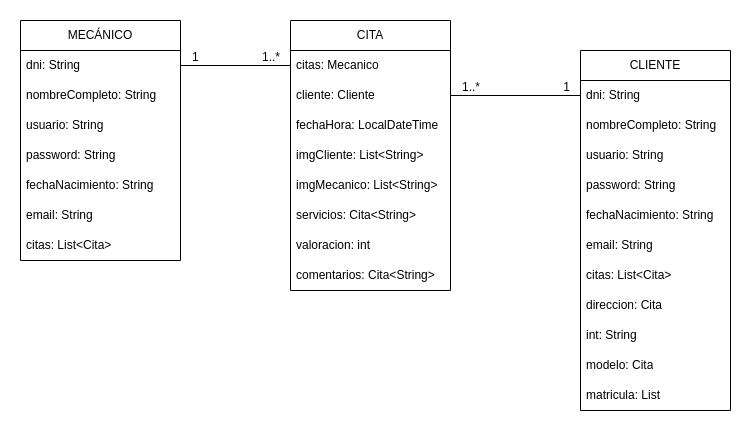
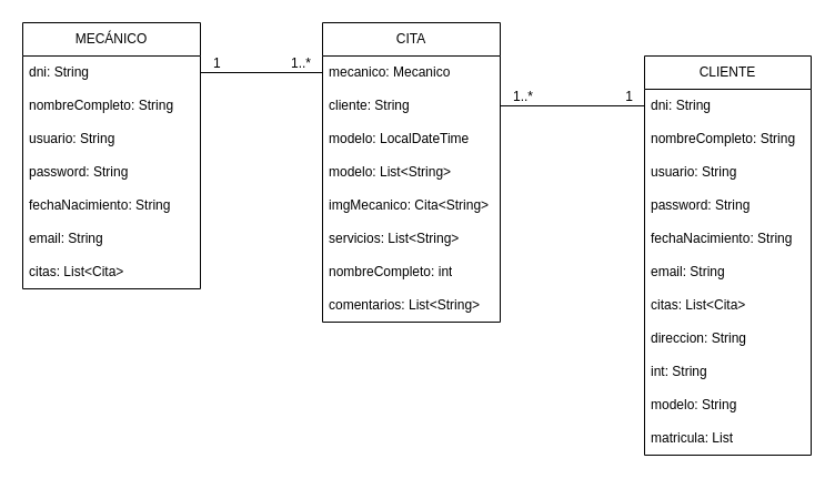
  <mxCell id="0" />
  <mxCell id="1" parent="0" />
  <mxCell id="2" value="MECÁNICO" style="swimlane;fontStyle=0;childLayout=stackLayout;horizontal=1;startSize=30;horizontalStack=0;resizeParent=1;resizeParentMax=0;resizeLast=0;collapsible=1;marginBottom=0;whiteSpace=wrap;html=1;" vertex="1" parent="1"><mxGeometry x="20" y="20" width="160" height="240" as="geometry" /></mxCell>
  <mxCell id="3" value="dni: String" style="text;strokeColor=none;fillColor=none;align=left;verticalAlign=middle;spacingLeft=4;spacingRight=4;overflow=hidden;points=[[0,0.5],[1,0.5]];portConstraint=eastwest;rotatable=0;whiteSpace=wrap;html=1;" vertex="1" parent="2"><mxGeometry y="30" width="160" height="30" as="geometry" /></mxCell>
  <mxCell id="4" value="nombreCompleto: String" style="text;strokeColor=none;fillColor=none;align=left;verticalAlign=middle;spacingLeft=4;spacingRight=4;overflow=hidden;points=[[0,0.5],[1,0.5]];portConstraint=eastwest;rotatable=0;whiteSpace=wrap;html=1;" vertex="1" parent="2"><mxGeometry y="60" width="160" height="30" as="geometry" /></mxCell>
  <mxCell id="5" value="usuario: String" style="text;strokeColor=none;fillColor=none;align=left;verticalAlign=middle;spacingLeft=4;spacingRight=4;overflow=hidden;points=[[0,0.5],[1,0.5]];portConstraint=eastwest;rotatable=0;whiteSpace=wrap;html=1;" vertex="1" parent="2"><mxGeometry y="90" width="160" height="30" as="geometry" /></mxCell>
  <mxCell id="6" value="password: String" style="text;strokeColor=none;fillColor=none;align=left;verticalAlign=middle;spacingLeft=4;spacingRight=4;overflow=hidden;points=[[0,0.5],[1,0.5]];portConstraint=eastwest;rotatable=0;whiteSpace=wrap;html=1;" vertex="1" parent="2"><mxGeometry y="120" width="160" height="30" as="geometry" /></mxCell>
  <mxCell id="7" value="fechaNacimiento: String" style="text;strokeColor=none;fillColor=none;align=left;verticalAlign=middle;spacingLeft=4;spacingRight=4;overflow=hidden;points=[[0,0.5],[1,0.5]];portConstraint=eastwest;rotatable=0;whiteSpace=wrap;html=1;" vertex="1" parent="2"><mxGeometry y="150" width="160" height="30" as="geometry" /></mxCell>
  <mxCell id="8" value="email: String" style="text;strokeColor=none;fillColor=none;align=left;verticalAlign=middle;spacingLeft=4;spacingRight=4;overflow=hidden;points=[[0,0.5],[1,0.5]];portConstraint=eastwest;rotatable=0;whiteSpace=wrap;html=1;" vertex="1" parent="2"><mxGeometry y="180" width="160" height="30" as="geometry" /></mxCell>
  <mxCell id="9" value="citas: List&amp;lt;Cita&amp;gt;" style="text;strokeColor=none;fillColor=none;align=left;verticalAlign=middle;spacingLeft=4;spacingRight=4;overflow=hidden;points=[[0,0.5],[1,0.5]];portConstraint=eastwest;rotatable=0;whiteSpace=wrap;html=1;" vertex="1" parent="2"><mxGeometry y="210" width="160" height="30" as="geometry" /></mxCell>
  <mxCell id="10" value="CITA" style="swimlane;fontStyle=0;childLayout=stackLayout;horizontal=1;startSize=30;horizontalStack=0;resizeParent=1;resizeParentMax=0;resizeLast=0;collapsible=1;marginBottom=0;whiteSpace=wrap;html=1;" vertex="1" parent="1"><mxGeometry x="290" y="20" width="160" height="270" as="geometry" /></mxCell>
- <mxCell id="11" value="citas: Mecanico" style="text;strokeColor=none;fillColor=none;align=left;verticalAlign=middle;spacingLeft=4;spacingRight=4;overflow=hidden;points=[[0,0.5],[1,0.5]];portConstraint=eastwest;rotatable=0;whiteSpace=wrap;html=1;" vertex="1" parent="10"><mxGeometry y="30" width="160" height="30" as="geometry" /></mxCell>
- <mxCell id="12" value="cliente: Cliente" style="text;strokeColor=none;fillColor=none;align=left;verticalAlign=middle;spacingLeft=4;spacingRight=4;overflow=hidden;points=[[0,0.5],[1,0.5]];portConstraint=eastwest;rotatable=0;whiteSpace=wrap;html=1;" vertex="1" parent="10"><mxGeometry y="60" width="160" height="30" as="geometry" /></mxCell>
- <mxCell id="13" value="fechaHora: LocalDateTime" style="text;strokeColor=none;fillColor=none;align=left;verticalAlign=middle;spacingLeft=4;spacingRight=4;overflow=hidden;points=[[0,0.5],[1,0.5]];portConstraint=eastwest;rotatable=0;whiteSpace=wrap;html=1;" vertex="1" parent="10"><mxGeometry y="90" width="160" height="30" as="geometry" /></mxCell>
- <mxCell id="14" value="imgCliente: List&amp;lt;String&amp;gt;" style="text;strokeColor=none;fillColor=none;align=left;verticalAlign=middle;spacingLeft=4;spacingRight=4;overflow=hidden;points=[[0,0.5],[1,0.5]];portConstraint=eastwest;rotatable=0;whiteSpace=wrap;html=1;" vertex="1" parent="10"><mxGeometry y="120" width="160" height="30" as="geometry" /></mxCell>
- <mxCell id="15" value="imgMecanico: List&amp;lt;String&amp;gt;" style="text;strokeColor=none;fillColor=none;align=left;verticalAlign=middle;spacingLeft=4;spacingRight=4;overflow=hidden;points=[[0,0.5],[1,0.5]];portConstraint=eastwest;rotatable=0;whiteSpace=wrap;html=1;" vertex="1" parent="10"><mxGeometry y="150" width="160" height="30" as="geometry" /></mxCell>
- <mxCell id="16" value="servicios: Cita&amp;lt;String&amp;gt;" style="text;strokeColor=none;fillColor=none;align=left;verticalAlign=middle;spacingLeft=4;spacingRight=4;overflow=hidden;points=[[0,0.5],[1,0.5]];portConstraint=eastwest;rotatable=0;whiteSpace=wrap;html=1;" vertex="1" parent="10"><mxGeometry y="180" width="160" height="30" as="geometry" /></mxCell>
- <mxCell id="17" value="valoracion: int" style="text;strokeColor=none;fillColor=none;align=left;verticalAlign=middle;spacingLeft=4;spacingRight=4;overflow=hidden;points=[[0,0.5],[1,0.5]];portConstraint=eastwest;rotatable=0;whiteSpace=wrap;html=1;" vertex="1" parent="10"><mxGeometry y="210" width="160" height="30" as="geometry" /></mxCell>
- <mxCell id="18" value="comentarios: Cita&amp;lt;String&amp;gt;" style="text;strokeColor=none;fillColor=none;align=left;verticalAlign=middle;spacingLeft=4;spacingRight=4;overflow=hidden;points=[[0,0.5],[1,0.5]];portConstraint=eastwest;rotatable=0;whiteSpace=wrap;html=1;" vertex="1" parent="10"><mxGeometry y="240" width="160" height="30" as="geometry" /></mxCell>
+ <mxCell id="11" value="mecanico: Mecanico" style="text;strokeColor=none;fillColor=none;align=left;verticalAlign=middle;spacingLeft=4;spacingRight=4;overflow=hidden;points=[[0,0.5],[1,0.5]];portConstraint=eastwest;rotatable=0;whiteSpace=wrap;html=1;" vertex="1" parent="10"><mxGeometry y="30" width="160" height="30" as="geometry" /></mxCell>
+ <mxCell id="12" value="cliente: String" style="text;strokeColor=none;fillColor=none;align=left;verticalAlign=middle;spacingLeft=4;spacingRight=4;overflow=hidden;points=[[0,0.5],[1,0.5]];portConstraint=eastwest;rotatable=0;whiteSpace=wrap;html=1;" vertex="1" parent="10"><mxGeometry y="60" width="160" height="30" as="geometry" /></mxCell>
+ <mxCell id="13" value="modelo: LocalDateTime" style="text;strokeColor=none;fillColor=none;align=left;verticalAlign=middle;spacingLeft=4;spacingRight=4;overflow=hidden;points=[[0,0.5],[1,0.5]];portConstraint=eastwest;rotatable=0;whiteSpace=wrap;html=1;" vertex="1" parent="10"><mxGeometry y="90" width="160" height="30" as="geometry" /></mxCell>
+ <mxCell id="14" value="modelo: List&amp;lt;String&amp;gt;" style="text;strokeColor=none;fillColor=none;align=left;verticalAlign=middle;spacingLeft=4;spacingRight=4;overflow=hidden;points=[[0,0.5],[1,0.5]];portConstraint=eastwest;rotatable=0;whiteSpace=wrap;html=1;" vertex="1" parent="10"><mxGeometry y="120" width="160" height="30" as="geometry" /></mxCell>
+ <mxCell id="15" value="imgMecanico: Cita&amp;lt;String&amp;gt;" style="text;strokeColor=none;fillColor=none;align=left;verticalAlign=middle;spacingLeft=4;spacingRight=4;overflow=hidden;points=[[0,0.5],[1,0.5]];portConstraint=eastwest;rotatable=0;whiteSpace=wrap;html=1;" vertex="1" parent="10"><mxGeometry y="150" width="160" height="30" as="geometry" /></mxCell>
+ <mxCell id="16" value="servicios: List&amp;lt;String&amp;gt;" style="text;strokeColor=none;fillColor=none;align=left;verticalAlign=middle;spacingLeft=4;spacingRight=4;overflow=hidden;points=[[0,0.5],[1,0.5]];portConstraint=eastwest;rotatable=0;whiteSpace=wrap;html=1;" vertex="1" parent="10"><mxGeometry y="180" width="160" height="30" as="geometry" /></mxCell>
+ <mxCell id="17" value="nombreCompleto: int" style="text;strokeColor=none;fillColor=none;align=left;verticalAlign=middle;spacingLeft=4;spacingRight=4;overflow=hidden;points=[[0,0.5],[1,0.5]];portConstraint=eastwest;rotatable=0;whiteSpace=wrap;html=1;" vertex="1" parent="10"><mxGeometry y="210" width="160" height="30" as="geometry" /></mxCell>
+ <mxCell id="18" value="comentarios: List&amp;lt;String&amp;gt;" style="text;strokeColor=none;fillColor=none;align=left;verticalAlign=middle;spacingLeft=4;spacingRight=4;overflow=hidden;points=[[0,0.5],[1,0.5]];portConstraint=eastwest;rotatable=0;whiteSpace=wrap;html=1;" vertex="1" parent="10"><mxGeometry y="240" width="160" height="30" as="geometry" /></mxCell>
  <mxCell id="19" value="CLIENTE" style="swimlane;fontStyle=0;childLayout=stackLayout;horizontal=1;startSize=30;horizontalStack=0;resizeParent=1;resizeParentMax=0;resizeLast=0;collapsible=1;marginBottom=0;whiteSpace=wrap;html=1;" vertex="1" parent="1"><mxGeometry x="580" y="50" width="150" height="360" as="geometry" /></mxCell>
  <mxCell id="20" value="dni: String" style="text;strokeColor=none;fillColor=none;align=left;verticalAlign=middle;spacingLeft=4;spacingRight=4;overflow=hidden;points=[[0,0.5],[1,0.5]];portConstraint=eastwest;rotatable=0;whiteSpace=wrap;html=1;" vertex="1" parent="19"><mxGeometry y="30" width="150" height="30" as="geometry" /></mxCell>
  <mxCell id="21" value="nombreCompleto: String" style="text;strokeColor=none;fillColor=none;align=left;verticalAlign=middle;spacingLeft=4;spacingRight=4;overflow=hidden;points=[[0,0.5],[1,0.5]];portConstraint=eastwest;rotatable=0;whiteSpace=wrap;html=1;" vertex="1" parent="19"><mxGeometry y="60" width="150" height="30" as="geometry" /></mxCell>
  <mxCell id="22" value="usuario: String" style="text;strokeColor=none;fillColor=none;align=left;verticalAlign=middle;spacingLeft=4;spacingRight=4;overflow=hidden;points=[[0,0.5],[1,0.5]];portConstraint=eastwest;rotatable=0;whiteSpace=wrap;html=1;" vertex="1" parent="19"><mxGeometry y="90" width="150" height="30" as="geometry" /></mxCell>
  <mxCell id="23" value="password: String" style="text;strokeColor=none;fillColor=none;align=left;verticalAlign=middle;spacingLeft=4;spacingRight=4;overflow=hidden;points=[[0,0.5],[1,0.5]];portConstraint=eastwest;rotatable=0;whiteSpace=wrap;html=1;" vertex="1" parent="19"><mxGeometry y="120" width="150" height="30" as="geometry" /></mxCell>
  <mxCell id="24" value="fechaNacimiento: String" style="text;strokeColor=none;fillColor=none;align=left;verticalAlign=middle;spacingLeft=4;spacingRight=4;overflow=hidden;points=[[0,0.5],[1,0.5]];portConstraint=eastwest;rotatable=0;whiteSpace=wrap;html=1;" vertex="1" parent="19"><mxGeometry y="150" width="150" height="30" as="geometry" /></mxCell>
  <mxCell id="25" value="email: String" style="text;strokeColor=none;fillColor=none;align=left;verticalAlign=middle;spacingLeft=4;spacingRight=4;overflow=hidden;points=[[0,0.5],[1,0.5]];portConstraint=eastwest;rotatable=0;whiteSpace=wrap;html=1;" vertex="1" parent="19"><mxGeometry y="180" width="150" height="30" as="geometry" /></mxCell>
  <mxCell id="26" value="citas: List&amp;lt;Cita&amp;gt;" style="text;strokeColor=none;fillColor=none;align=left;verticalAlign=middle;spacingLeft=4;spacingRight=4;overflow=hidden;points=[[0,0.5],[1,0.5]];portConstraint=eastwest;rotatable=0;whiteSpace=wrap;html=1;" vertex="1" parent="19"><mxGeometry y="210" width="150" height="30" as="geometry" /></mxCell>
- <mxCell id="27" value="direccion: Cita" style="text;strokeColor=none;fillColor=none;align=left;verticalAlign=middle;spacingLeft=4;spacingRight=4;overflow=hidden;points=[[0,0.5],[1,0.5]];portConstraint=eastwest;rotatable=0;whiteSpace=wrap;html=1;" vertex="1" parent="19"><mxGeometry y="240" width="150" height="30" as="geometry" /></mxCell>
+ <mxCell id="27" value="direccion: String" style="text;strokeColor=none;fillColor=none;align=left;verticalAlign=middle;spacingLeft=4;spacingRight=4;overflow=hidden;points=[[0,0.5],[1,0.5]];portConstraint=eastwest;rotatable=0;whiteSpace=wrap;html=1;" vertex="1" parent="19"><mxGeometry y="240" width="150" height="30" as="geometry" /></mxCell>
  <mxCell id="28" value="int: String" style="text;strokeColor=none;fillColor=none;align=left;verticalAlign=middle;spacingLeft=4;spacingRight=4;overflow=hidden;points=[[0,0.5],[1,0.5]];portConstraint=eastwest;rotatable=0;whiteSpace=wrap;html=1;" vertex="1" parent="19"><mxGeometry y="270" width="150" height="30" as="geometry" /></mxCell>
- <mxCell id="29" value="modelo: Cita" style="text;strokeColor=none;fillColor=none;align=left;verticalAlign=middle;spacingLeft=4;spacingRight=4;overflow=hidden;points=[[0,0.5],[1,0.5]];portConstraint=eastwest;rotatable=0;whiteSpace=wrap;html=1;" vertex="1" parent="19"><mxGeometry y="300" width="150" height="30" as="geometry" /></mxCell>
+ <mxCell id="29" value="modelo: String" style="text;strokeColor=none;fillColor=none;align=left;verticalAlign=middle;spacingLeft=4;spacingRight=4;overflow=hidden;points=[[0,0.5],[1,0.5]];portConstraint=eastwest;rotatable=0;whiteSpace=wrap;html=1;" vertex="1" parent="19"><mxGeometry y="300" width="150" height="30" as="geometry" /></mxCell>
  <mxCell id="30" value="matricula: List" style="text;strokeColor=none;fillColor=none;align=left;verticalAlign=middle;spacingLeft=4;spacingRight=4;overflow=hidden;points=[[0,0.5],[1,0.5]];portConstraint=eastwest;rotatable=0;whiteSpace=wrap;html=1;" vertex="1" parent="19"><mxGeometry y="330" width="150" height="30" as="geometry" /></mxCell>
  <mxCell id="31" value="" style="endArrow=none;html=1;rounded=0;" edge="1" parent="1" source="3" target="11"><mxGeometry relative="1" as="geometry"><mxPoint x="160" y="240" as="sourcePoint" /><mxPoint x="320" y="240" as="targetPoint" /></mxGeometry></mxCell>
  <mxCell id="32" value="1" style="resizable=0;html=1;align=left;verticalAlign=bottom;" connectable="0" vertex="1" parent="31"><mxGeometry x="-1" relative="1" as="geometry"><mxPoint x="10" as="offset" /></mxGeometry></mxCell>
  <mxCell id="33" value="1..*" style="resizable=0;html=1;align=right;verticalAlign=bottom;" connectable="0" vertex="1" parent="31"><mxGeometry x="1" relative="1" as="geometry"><mxPoint x="-10" as="offset" /></mxGeometry></mxCell>
  <mxCell id="34" value="" style="endArrow=none;html=1;rounded=0;exitX=1;exitY=0.5;exitDx=0;exitDy=0;entryX=0;entryY=0.5;entryDx=0;entryDy=0;" edge="1" parent="1" source="12" target="20"><mxGeometry relative="1" as="geometry"><mxPoint x="460" y="100" as="sourcePoint" /><mxPoint x="570" y="100" as="targetPoint" /></mxGeometry></mxCell>
  <mxCell id="35" value="1..*" style="resizable=0;html=1;align=left;verticalAlign=bottom;" connectable="0" vertex="1" parent="34"><mxGeometry x="-1" relative="1" as="geometry"><mxPoint x="10" as="offset" /></mxGeometry></mxCell>
  <mxCell id="36" value="1" style="resizable=0;html=1;align=right;verticalAlign=bottom;" connectable="0" vertex="1" parent="34"><mxGeometry x="1" relative="1" as="geometry"><mxPoint x="-10" as="offset" /></mxGeometry></mxCell>
